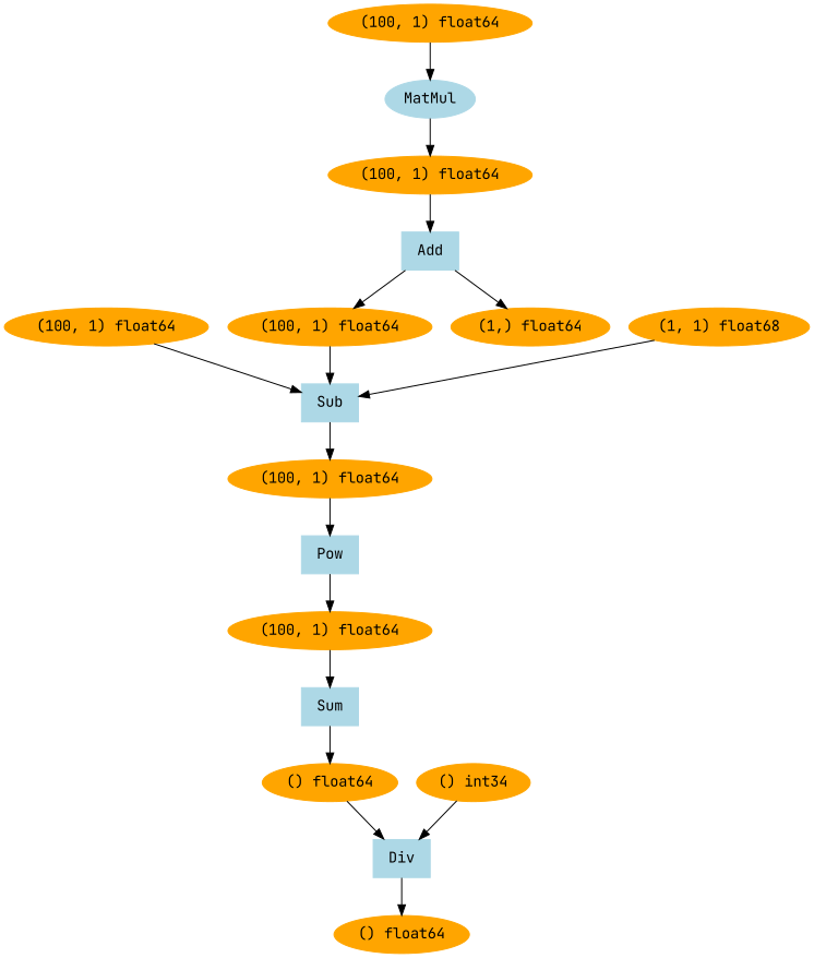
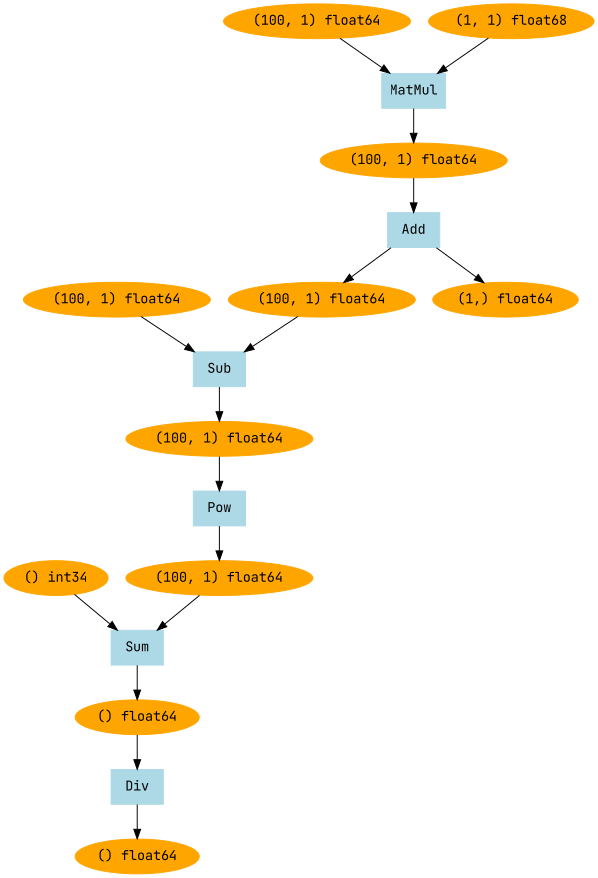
  digraph {
    fontname="JetBrains Mono"
    node [color=orange fontname="JetBrains Mono" style=filled]
    edge [fontname="JetBrains Mono"]
    n1 [label="() float64"]
    n2 [color=lightblue label=Div shape=box]
    n3 [label="() float64"]
    n4 [label="() int34"]
    n5 [color=lightblue label=Sum shape=box]
    n6 [label="(100, 1) float64"]
    n7 [color=lightblue label=Pow shape=box]
    n8 [label="(100, 1) float64"]
    n9 [color=lightblue label=Sub shape=box]
    n10 [label="(100, 1) float64"]
    n11 [label="(100, 1) float64"]
    n12 [color=lightblue label=Add shape=box]
    n13 [label="(1,) float64"]
    n14 [label="(100, 1) float64"]
-   n15 [color=lightblue label=MatMul shape=ellipse]
+   n15 [color=lightblue label=MatMul shape=box]
    n16 [label="(100, 1) float64"]
    n17 [label="(1, 1) float68"]
    n2 -> n1
    n3 -> n2
-   n4 -> n2
+   n4 -> n5
    n5 -> n3
    n6 -> n5
    n7 -> n6
    n8 -> n7
    n9 -> n8
    n10 -> n9
    n11 -> n9
    n12 -> n11
    n12 -> n13
    n14 -> n12
    n15 -> n14
    n16 -> n15
-   n17 -> n9
+   n17 -> n15
  }
